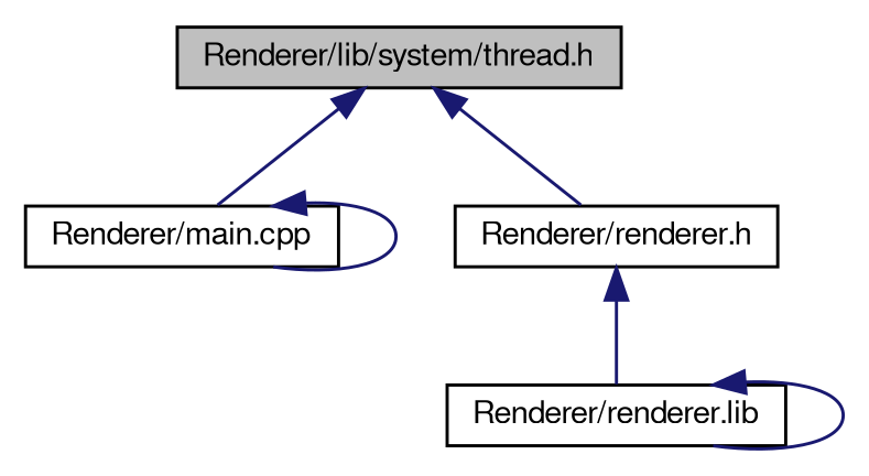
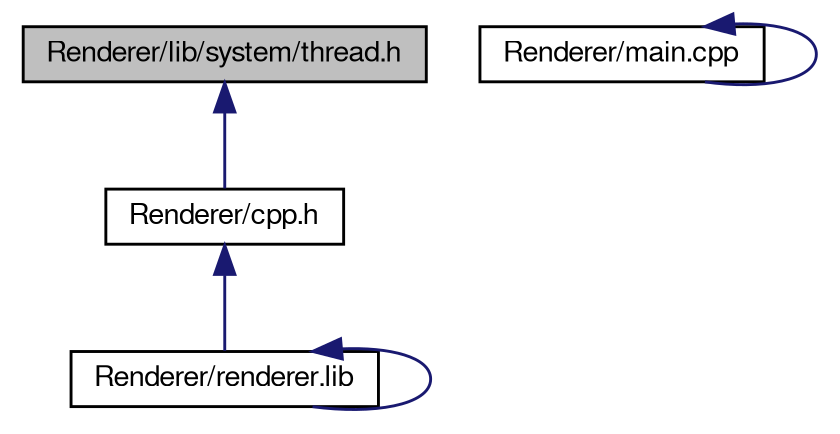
  digraph {
    node [color=black fillcolor=white fontname=FreeSans fontsize=10 shape=record style=filled]
    edge [color=midnightblue dir=back fontname=FreeSans fontsize=10 labelfontname=FreeSans labelfontsize=10 style=solid]
    n1 [fillcolor=grey75 fontcolor=black height=0.2 label="Renderer/lib/system/thread.h" width=0.4]
    n2 [height=0.2 label="Renderer/main.cpp" width=0.4]
-   n3 [height=0.2 label="Renderer/renderer.h" width=0.4]
+   n3 [height=0.2 label="Renderer/cpp.h" width=0.4]
    n4 [height=0.2 label="Renderer/renderer.lib" width=0.4]
-   n1 -> n2
    n1 -> n3
    n2 -> n2
    n3 -> n4
    n4 -> n4
  }
